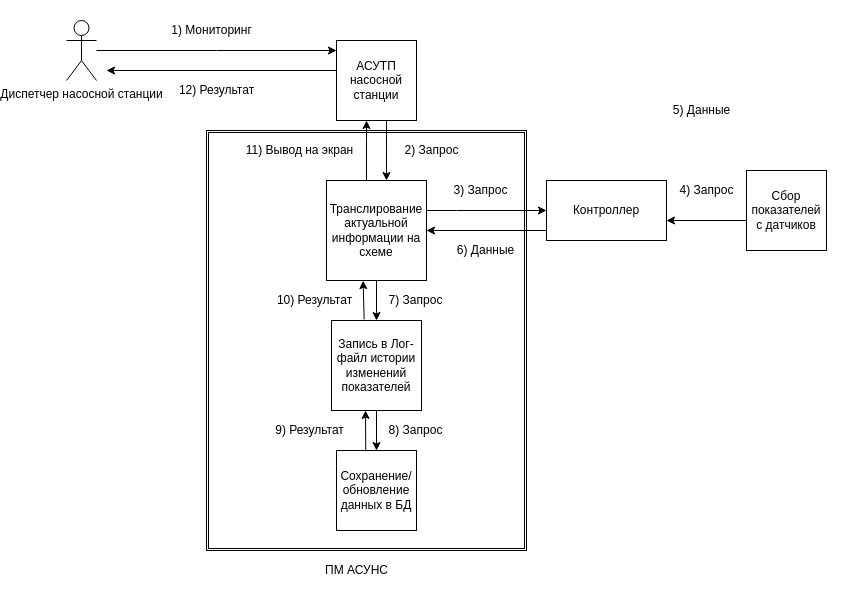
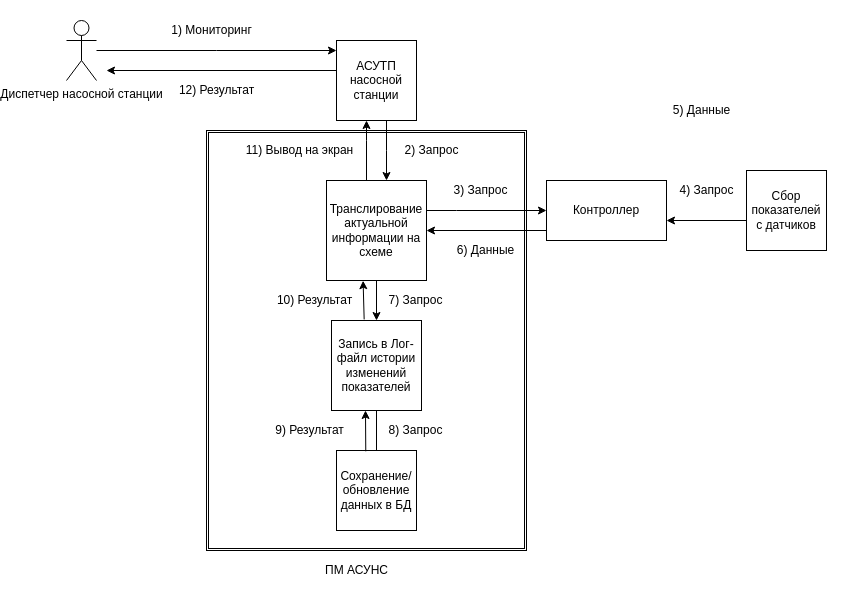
  <mxCell id="0" />
  <mxCell id="1" parent="0" />
  <mxCell id="2" value="" style="shape=ext;double=1;rounded=0;whiteSpace=wrap;html=1;" vertex="1" parent="1"><mxGeometry x="160" y="130" width="320" height="420" as="geometry" /></mxCell>
  <mxCell id="3" style="edgeStyle=orthogonalEdgeStyle;rounded=0;orthogonalLoop=1;jettySize=auto;html=1;" edge="1" parent="1" source="4"><mxGeometry relative="1" as="geometry"><mxPoint x="290" y="50" as="targetPoint" /></mxGeometry></mxCell>
  <mxCell id="4" value="Диспетчер насосной станции" style="shape=umlActor;verticalLabelPosition=bottom;labelBackgroundColor=#ffffff;verticalAlign=top;html=1;outlineConnect=0;" vertex="1" parent="1"><mxGeometry x="20" y="20" width="30" height="60" as="geometry" /></mxCell>
  <mxCell id="5" value="" style="edgeStyle=orthogonalEdgeStyle;rounded=0;orthogonalLoop=1;jettySize=auto;html=1;" edge="1" parent="1" source="9" target="11"><mxGeometry relative="1" as="geometry" /></mxCell>
  <mxCell id="6" style="edgeStyle=orthogonalEdgeStyle;rounded=0;orthogonalLoop=1;jettySize=auto;html=1;exitX=0;exitY=0.5;exitDx=0;exitDy=0;" edge="1" parent="1" source="17"><mxGeometry relative="1" as="geometry"><mxPoint x="210" y="100" as="sourcePoint" /><mxPoint x="60" y="70" as="targetPoint" /><Array as="points"><mxPoint x="290" y="70" /></Array></mxGeometry></mxCell>
  <mxCell id="7" style="edgeStyle=orthogonalEdgeStyle;rounded=0;orthogonalLoop=1;jettySize=auto;html=1;" edge="1" parent="1" source="9" target="17"><mxGeometry relative="1" as="geometry"><Array as="points"><mxPoint x="320" y="140" /><mxPoint x="320" y="140" /></Array></mxGeometry></mxCell>
  <mxCell id="8" style="edgeStyle=orthogonalEdgeStyle;rounded=0;orthogonalLoop=1;jettySize=auto;html=1;" edge="1" parent="1" source="9" target="19"><mxGeometry relative="1" as="geometry"><Array as="points"><mxPoint x="410" y="210" /><mxPoint x="410" y="210" /></Array></mxGeometry></mxCell>
  <mxCell id="9" value="Транслирование актуальной информации на схеме" style="whiteSpace=wrap;html=1;aspect=fixed;" vertex="1" parent="1"><mxGeometry x="280" y="180" width="100" height="100" as="geometry" /></mxCell>
- <mxCell id="10" value="" style="edgeStyle=orthogonalEdgeStyle;rounded=0;orthogonalLoop=1;jettySize=auto;html=1;" edge="1" parent="1" source="11" target="12"><mxGeometry relative="1" as="geometry" /></mxCell>
+ <mxCell id="10" value="" style="edgeStyle=orthogonalEdgeStyle;rounded=0;orthogonalLoop=1;jettySize=auto;html=1;endArrow=none;" edge="1" parent="1" source="11" target="12"><mxGeometry relative="1" as="geometry" /></mxCell>
  <mxCell id="11" value="Запись в Лог-файл истории изменений показателей" style="whiteSpace=wrap;html=1;aspect=fixed;" vertex="1" parent="1"><mxGeometry x="285" y="320" width="90" height="90" as="geometry" /></mxCell>
  <mxCell id="12" value="Сохранение/обновление данных в БД" style="whiteSpace=wrap;html=1;aspect=fixed;" vertex="1" parent="1"><mxGeometry x="290" y="450" width="80" height="80" as="geometry" /></mxCell>
  <mxCell id="13" value="" style="endArrow=classic;html=1;entryX=0.366;entryY=1.002;entryDx=0;entryDy=0;exitX=0.363;exitY=-0.012;exitDx=0;exitDy=0;entryPerimeter=0;exitPerimeter=0;" edge="1" parent="1" source="11" target="9"><mxGeometry width="50" height="50" relative="1" as="geometry"><mxPoint x="310" y="400" as="sourcePoint" /><mxPoint x="360" y="350" as="targetPoint" /></mxGeometry></mxCell>
  <mxCell id="14" value="" style="endArrow=classic;html=1;exitX=0.366;exitY=0.01;exitDx=0;exitDy=0;exitPerimeter=0;" edge="1" parent="1" source="12"><mxGeometry width="50" height="50" relative="1" as="geometry"><mxPoint x="319" y="437" as="sourcePoint" /><mxPoint x="319" y="410" as="targetPoint" /></mxGeometry></mxCell>
  <mxCell id="15" value="1) Мониторинг" style="text;html=1;align=center;verticalAlign=middle;resizable=0;points=[];autosize=1;" vertex="1" parent="1"><mxGeometry x="115" y="20" width="100" height="20" as="geometry" /></mxCell>
  <mxCell id="16" value="" style="edgeStyle=orthogonalEdgeStyle;rounded=0;orthogonalLoop=1;jettySize=auto;html=1;" edge="1" parent="1" source="17" target="9"><mxGeometry relative="1" as="geometry"><Array as="points"><mxPoint x="340" y="150" /><mxPoint x="340" y="150" /></Array></mxGeometry></mxCell>
  <mxCell id="17" value="АСУТП насосной станции" style="whiteSpace=wrap;html=1;aspect=fixed;" vertex="1" parent="1"><mxGeometry x="290" y="40" width="80" height="80" as="geometry" /></mxCell>
  <mxCell id="18" style="edgeStyle=orthogonalEdgeStyle;rounded=0;orthogonalLoop=1;jettySize=auto;html=1;entryX=1;entryY=0.5;entryDx=0;entryDy=0;exitX=0;exitY=0.75;exitDx=0;exitDy=0;" edge="1" parent="1" source="19" target="9"><mxGeometry relative="1" as="geometry"><Array as="points"><mxPoint x="500" y="230" /></Array></mxGeometry></mxCell>
  <mxCell id="19" value="Контроллер" style="rounded=0;whiteSpace=wrap;html=1;" vertex="1" parent="1"><mxGeometry x="500" y="180" width="120" height="60" as="geometry" /></mxCell>
  <mxCell id="20" style="edgeStyle=orthogonalEdgeStyle;rounded=0;orthogonalLoop=1;jettySize=auto;html=1;" edge="1" parent="1" source="21"><mxGeometry relative="1" as="geometry"><mxPoint x="620" y="220" as="targetPoint" /><Array as="points"><mxPoint x="620" y="220" /></Array></mxGeometry></mxCell>
  <mxCell id="21" value="Сбор показателей с датчиков" style="whiteSpace=wrap;html=1;aspect=fixed;" vertex="1" parent="1"><mxGeometry x="700" y="170" width="80" height="80" as="geometry" /></mxCell>
  <mxCell id="22" value="2) Запрос" style="text;html=1;align=center;verticalAlign=middle;resizable=0;points=[];autosize=1;" vertex="1" parent="1"><mxGeometry x="350" y="140" width="70" height="20" as="geometry" /></mxCell>
  <mxCell id="23" value="3) Запрос" style="text;html=1;align=center;verticalAlign=middle;resizable=0;points=[];autosize=1;" vertex="1" parent="1"><mxGeometry x="399" y="180" width="70" height="20" as="geometry" /></mxCell>
  <mxCell id="24" value="6) Данные" style="text;html=1;align=center;verticalAlign=middle;resizable=0;points=[];autosize=1;" vertex="1" parent="1"><mxGeometry x="404" y="240" width="70" height="20" as="geometry" /></mxCell>
  <mxCell id="25" value="4) Запрос" style="text;html=1;align=center;verticalAlign=middle;resizable=0;points=[];autosize=1;" vertex="1" parent="1"><mxGeometry x="625" y="180" width="70" height="20" as="geometry" /></mxCell>
  <mxCell id="26" value="5) Данные" style="text;html=1;align=center;verticalAlign=middle;resizable=0;points=[];autosize=1;" vertex="1" parent="1"><mxGeometry x="620" y="100" width="70" height="20" as="geometry" /></mxCell>
  <mxCell id="27" value="7) Запрос" style="text;html=1;align=center;verticalAlign=middle;resizable=0;points=[];autosize=1;" vertex="1" parent="1"><mxGeometry x="334" y="290" width="70" height="20" as="geometry" /></mxCell>
  <mxCell id="28" value="8) Запрос" style="text;html=1;align=center;verticalAlign=middle;resizable=0;points=[];autosize=1;" vertex="1" parent="1"><mxGeometry x="334" y="420" width="70" height="20" as="geometry" /></mxCell>
  <mxCell id="29" value="9) Результат" style="text;html=1;align=center;verticalAlign=middle;resizable=0;points=[];autosize=1;" vertex="1" parent="1"><mxGeometry x="223" y="420" width="80" height="20" as="geometry" /></mxCell>
  <mxCell id="30" value="10) Результат" style="text;html=1;align=center;verticalAlign=middle;resizable=0;points=[];autosize=1;" vertex="1" parent="1"><mxGeometry x="223" y="290" width="90" height="20" as="geometry" /></mxCell>
  <mxCell id="31" value="11) Вывод на экран" style="text;html=1;align=center;verticalAlign=middle;resizable=0;points=[];autosize=1;" vertex="1" parent="1"><mxGeometry x="193" y="140" width="120" height="20" as="geometry" /></mxCell>
  <mxCell id="32" value="12) Результат" style="text;html=1;align=center;verticalAlign=middle;resizable=0;points=[];autosize=1;" vertex="1" parent="1"><mxGeometry x="125" y="80" width="90" height="20" as="geometry" /></mxCell>
  <mxCell id="33" value="ПМ АСУНС" style="text;html=1;align=center;verticalAlign=middle;resizable=0;points=[];autosize=1;" vertex="1" parent="1"><mxGeometry x="270" y="560" width="80" height="20" as="geometry" /></mxCell>
